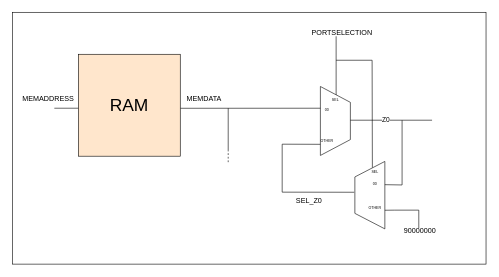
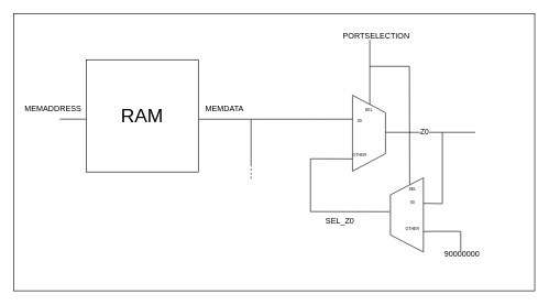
  <mxCell id="0" />
  <mxCell id="1" parent="0" />
  <mxCell id="2" value="" style="rounded=0;whiteSpace=wrap;html=1;" vertex="1" parent="1"><mxGeometry y="20" width="790" height="420" as="geometry" x="20" /></mxCell>
  <mxCell id="3" value="" style="endArrow=none;html=1;rounded=0;exitX=0.635;exitY=1.018;exitDx=0;exitDy=0;exitPerimeter=0;" edge="1" parent="1"><mxGeometry width="50" height="50" relative="1" as="geometry"><mxPoint x="640" y="350.188" as="sourcePoint" /><mxPoint x="697.85" y="380" as="targetPoint" /><Array as="points"><mxPoint x="657.85" y="350" /><mxPoint x="697.85" y="350" /></Array></mxGeometry></mxCell>
  <mxCell id="4" value="" style="endArrow=none;html=1;rounded=0;exitX=1;exitY=0.75;exitDx=0;exitDy=0;" edge="1" parent="1" source="23"><mxGeometry width="50" height="50" relative="1" as="geometry"><mxPoint x="670" y="290" as="sourcePoint" /><mxPoint x="670" y="200" as="targetPoint" /><Array as="points"><mxPoint x="670" y="308" /></Array></mxGeometry></mxCell>
  <mxCell id="5" value="" style="verticalLabelPosition=middle;verticalAlign=middle;html=1;shape=trapezoid;perimeter=trapezoidPerimeter;whiteSpace=wrap;size=0.23;arcSize=10;flipV=1;labelPosition=center;align=center;rotation=90;" vertex="1" parent="1"><mxGeometry x="560" y="300" width="112.5" height="50" as="geometry" /></mxCell>
  <mxCell id="6" value="Z0" style="endArrow=none;html=1;rounded=0;" edge="1" parent="1"><mxGeometry width="50" height="50" relative="1" as="geometry"><mxPoint x="565" y="200" as="sourcePoint" /><mxPoint x="720" y="200" as="targetPoint" /></mxGeometry></mxCell>
  <mxCell id="7" value="" style="endArrow=none;html=1;rounded=0;" edge="1" parent="1"><mxGeometry width="50" height="50" relative="1" as="geometry"><mxPoint x="90" y="180" as="sourcePoint" /><mxPoint x="220" y="180" as="targetPoint" /></mxGeometry></mxCell>
- <mxCell id="8" value="&lt;font style=&quot;font-size: 29px;&quot;&gt;RAM&lt;/font&gt;" style="whiteSpace=wrap;html=1;aspect=fixed;imageAspect=1;resizable=1;resizeWidth=1;resizeHeight=1;fillColor=#ffe6cc;" vertex="1" parent="1"><mxGeometry x="130" y="90" width="170" height="170" as="geometry" /></mxCell>
+ <mxCell id="8" value="&lt;font style=&quot;font-size: 29px;&quot;&gt;RAM&lt;/font&gt;" style="whiteSpace=wrap;html=1;aspect=fixed;imageAspect=1;resizable=1;resizeWidth=1;resizeHeight=1;" vertex="1" parent="1"><mxGeometry x="130" y="90" width="170" height="170" as="geometry" /></mxCell>
  <mxCell id="9" value="" style="endArrow=none;html=1;rounded=0;exitX=1.002;exitY=0.53;exitDx=0;exitDy=0;exitPerimeter=0;" edge="1" parent="1" source="8"><mxGeometry x="0.714" y="-10" width="50" height="50" relative="1" as="geometry"><mxPoint x="400" y="174.8" as="sourcePoint" /><mxPoint x="540" y="180" as="targetPoint" /><Array as="points" /><mxPoint as="offset" /></mxGeometry></mxCell>
  <mxCell id="10" value="" style="endArrow=none;html=1;rounded=0;entryX=0.147;entryY=1.27;entryDx=0;entryDy=0;entryPerimeter=0;" edge="1" parent="1" target="21"><mxGeometry x="0.5" width="50" height="50" relative="1" as="geometry"><mxPoint x="470" y="240" as="sourcePoint" /><mxPoint x="540" y="230" as="targetPoint" /><mxPoint as="offset" /></mxGeometry></mxCell>
  <mxCell id="11" value="" style="endArrow=none;html=1;rounded=0;" edge="1" parent="1"><mxGeometry width="50" height="50" relative="1" as="geometry"><mxPoint x="560" y="204.5" as="sourcePoint" /><mxPoint x="560" y="60" as="targetPoint" /></mxGeometry></mxCell>
  <mxCell id="12" value="" style="verticalLabelPosition=middle;verticalAlign=middle;html=1;shape=trapezoid;perimeter=trapezoidPerimeter;whiteSpace=wrap;size=0.23;arcSize=10;flipV=1;labelPosition=center;align=center;rotation=-90;" vertex="1" parent="1"><mxGeometry x="501.25" y="176.25" width="115" height="50" as="geometry" /></mxCell>
  <mxCell id="13" value="SEL_Z0" style="text;html=1;strokeColor=none;fillColor=none;align=center;verticalAlign=middle;whiteSpace=wrap;rounded=0;" vertex="1" parent="1"><mxGeometry x="485" y="320" width="60" height="30" as="geometry" /></mxCell>
  <mxCell id="14" value="" style="endArrow=none;html=1;rounded=0;exitX=0.457;exitY=-0.022;exitDx=0;exitDy=0;exitPerimeter=0;" edge="1" parent="1" source="5"><mxGeometry width="50" height="50" relative="1" as="geometry"><mxPoint x="730" y="320" as="sourcePoint" /><mxPoint x="470" y="240" as="targetPoint" /><Array as="points"><mxPoint x="470" y="320" /></Array></mxGeometry></mxCell>
  <mxCell id="15" value="90000000" style="text;html=1;strokeColor=none;fillColor=none;align=center;verticalAlign=middle;whiteSpace=wrap;rounded=0;" vertex="1" parent="1"><mxGeometry x="670.35" y="370" width="60" height="30" as="geometry" /></mxCell>
  <mxCell id="16" value="" style="endArrow=none;html=1;rounded=0;exitX=0.091;exitY=0.584;exitDx=0;exitDy=0;exitPerimeter=0;" edge="1" parent="1" source="5"><mxGeometry width="50" height="50" relative="1" as="geometry"><mxPoint x="591.25" y="277.5" as="sourcePoint" /><mxPoint x="560" y="100" as="targetPoint" /><Array as="points"><mxPoint x="620" y="100" /></Array></mxGeometry></mxCell>
  <mxCell id="17" value="PORTSELECTION" style="text;html=1;strokeColor=none;fillColor=none;align=center;verticalAlign=middle;whiteSpace=wrap;rounded=0;" vertex="1" parent="1"><mxGeometry x="540" y="40" width="60" height="30" as="geometry" /></mxCell>
  <mxCell id="18" value="&lt;font style=&quot;font-size: 6px;&quot;&gt;SEL&lt;/font&gt;" style="text;html=1;strokeColor=none;fillColor=none;align=center;verticalAlign=middle;whiteSpace=wrap;rounded=0;" vertex="1" parent="1"><mxGeometry x="610" y="280" width="30" height="10" as="geometry" /></mxCell>
  <mxCell id="19" value="&lt;font style=&quot;font-size: 6px;&quot;&gt;SEL&lt;/font&gt;" style="text;html=1;strokeColor=none;fillColor=none;align=center;verticalAlign=middle;whiteSpace=wrap;rounded=0;" vertex="1" parent="1"><mxGeometry x="543.75" y="160" width="30" height="10" as="geometry" /></mxCell>
  <mxCell id="20" value="&lt;font style=&quot;font-size: 6px;&quot;&gt;00&lt;/font&gt;" style="text;html=1;strokeColor=none;fillColor=none;align=center;verticalAlign=middle;whiteSpace=wrap;rounded=0;" vertex="1" parent="1"><mxGeometry x="530" y="176.25" width="30" height="10" as="geometry" /></mxCell>
  <mxCell id="21" value="&lt;font style=&quot;font-size: 6px;&quot;&gt;OTHER&lt;/font&gt;" style="text;html=1;strokeColor=none;fillColor=none;align=center;verticalAlign=middle;whiteSpace=wrap;rounded=0;" vertex="1" parent="1"><mxGeometry x="530" y="227.5" width="30" height="10" as="geometry" /></mxCell>
  <mxCell id="22" value="&lt;font style=&quot;font-size: 6px;&quot;&gt;OTHER&lt;/font&gt;" style="text;html=1;strokeColor=none;fillColor=none;align=center;verticalAlign=middle;whiteSpace=wrap;rounded=0;" vertex="1" parent="1"><mxGeometry x="610" y="340" width="30" height="10" as="geometry" /></mxCell>
  <mxCell id="23" value="&lt;font style=&quot;font-size: 6px;&quot;&gt;00&lt;/font&gt;" style="text;html=1;strokeColor=none;fillColor=none;align=center;verticalAlign=middle;whiteSpace=wrap;rounded=0;" vertex="1" parent="1"><mxGeometry x="610" y="300" width="30" height="10" as="geometry" /></mxCell>
  <mxCell id="24" value="MEMDATA" style="text;html=1;strokeColor=none;fillColor=none;align=center;verticalAlign=middle;whiteSpace=wrap;rounded=0;" vertex="1" parent="1"><mxGeometry x="310" y="150" width="60" height="30" as="geometry" /></mxCell>
  <mxCell id="25" value="MEMADDRESS" style="text;html=1;strokeColor=none;fillColor=none;align=center;verticalAlign=middle;whiteSpace=wrap;rounded=0;" vertex="1" parent="1"><mxGeometry x="50" y="150" width="60" height="30" as="geometry" /></mxCell>
  <mxCell id="26" value="" style="endArrow=none;html=1;rounded=0;" edge="1" parent="1"><mxGeometry width="50" height="50" relative="1" as="geometry"><mxPoint x="380" y="250" as="sourcePoint" /><mxPoint x="380" y="180" as="targetPoint" /></mxGeometry></mxCell>
  <mxCell id="27" value="" style="endArrow=none;dashed=1;html=1;rounded=0;" edge="1" parent="1"><mxGeometry width="50" height="50" relative="1" as="geometry"><mxPoint x="380" y="270" as="sourcePoint" /><mxPoint x="380" y="250" as="targetPoint" /></mxGeometry></mxCell>
